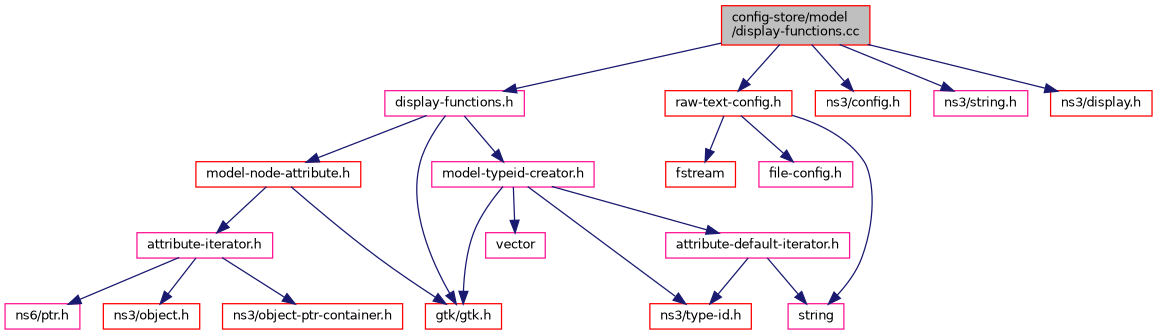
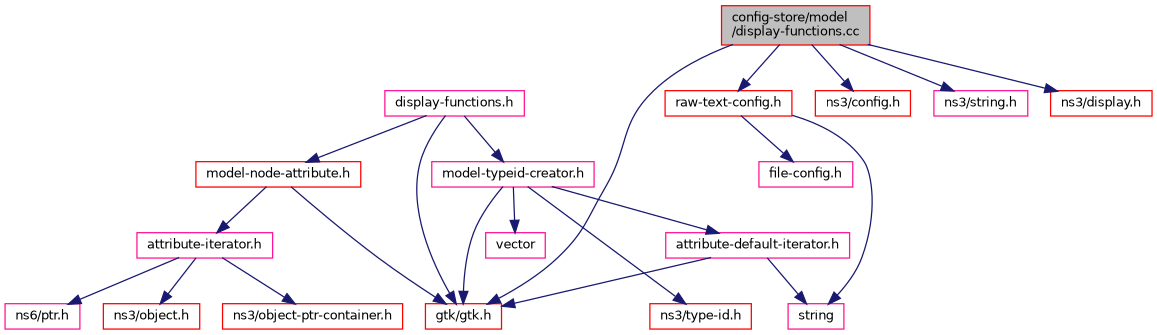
  digraph {
    node [color=red fillcolor=white fontname=Helvetica fontsize=10 shape=record style=filled]
    edge [color=midnightblue fontname=Helvetica fontsize=10 labelfontname=Helvetica labelfontsize=10 style=solid]
    n1 [fillcolor=grey75 fontcolor=black height=0.2 label="config-store/model\l/display-functions.cc" width=0.4]
    n2 [color=deeppink height=0.2 label="display-functions.h" width=0.4]
    n3 [height=0.2 label="raw-text-config.h" width=0.4]
    n4 [height=0.2 label="ns3/config.h" width=0.4]
    n5 [color=deeppink height=0.2 label="ns3/string.h" width=0.4]
    n6 [height=0.2 label="ns3/display.h" width=0.4]
    n7 [height=0.2 label="model-node-attribute.h" width=0.4]
    n8 [height=0.2 label="gtk/gtk.h" width=0.4]
    n9 [color=deeppink height=0.2 label="model-typeid-creator.h" width=0.4]
    n10 [color=deeppink height=0.2 label=string width=0.4]
-   n11 [height=0.2 label=fstream width=0.4]
    n12 [color=deeppink height=0.2 label="file-config.h" width=0.4]
    n13 [color=deeppink height=0.2 label="attribute-iterator.h" width=0.4]
    n14 [color=deeppink height=0.2 label=vector width=0.4]
    n15 [color=deeppink height=0.2 label="attribute-default-iterator.h" width=0.4]
    n16 [height=0.2 label="ns3/type-id.h" width=0.4]
    n17 [color=deeppink height=0.2 label="ns6/ptr.h" width=0.4]
    n18 [height=0.2 label="ns3/object.h" width=0.4]
    n19 [height=0.2 label="ns3/object-ptr-container.h" width=0.4]
-   n1 -> n2
+   n1 -> n8
    n1 -> n3
    n1 -> n4
    n1 -> n5
    n1 -> n6
    n2 -> n7
    n2 -> n8
    n2 -> n9
    n3 -> n10
-   n3 -> n11
    n3 -> n12
    n7 -> n8
    n7 -> n13
    n9 -> n8
    n9 -> n14
    n9 -> n15
    n9 -> n16
    n13 -> n17
    n13 -> n18
    n13 -> n19
    n15 -> n10
-   n15 -> n16
+   n15 -> n8
  }
